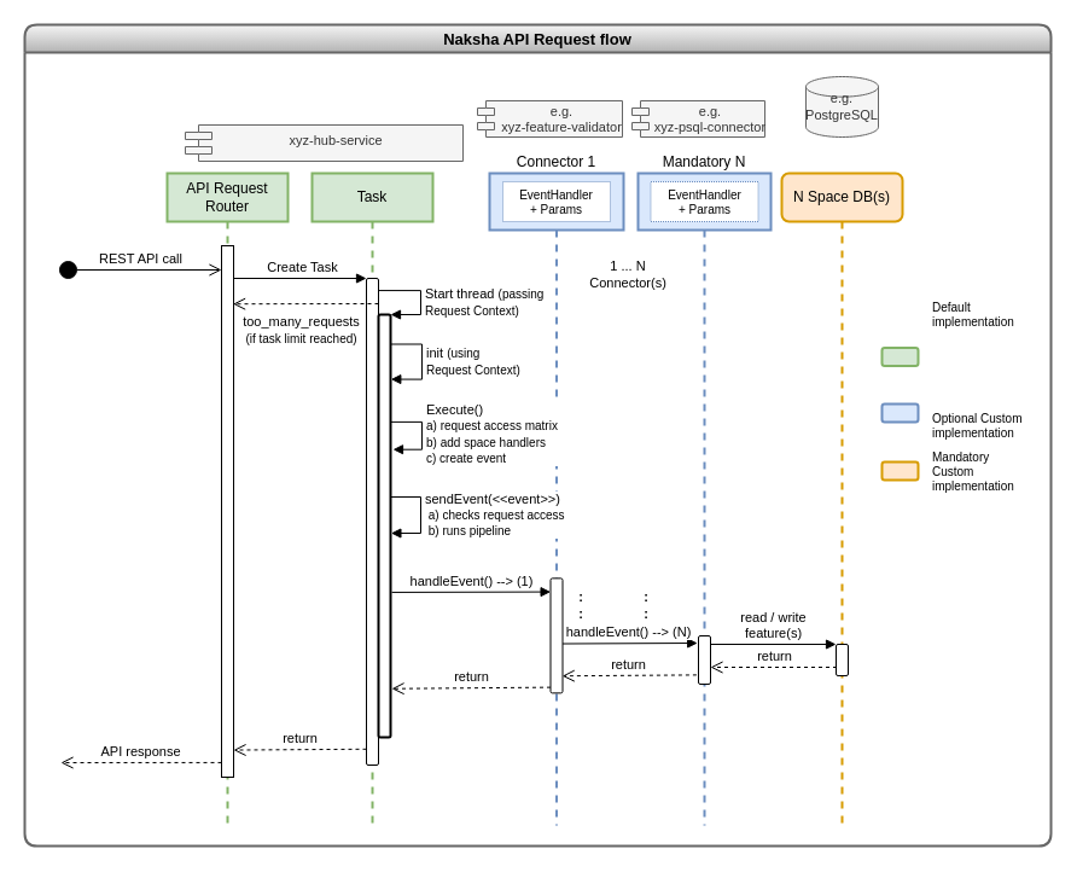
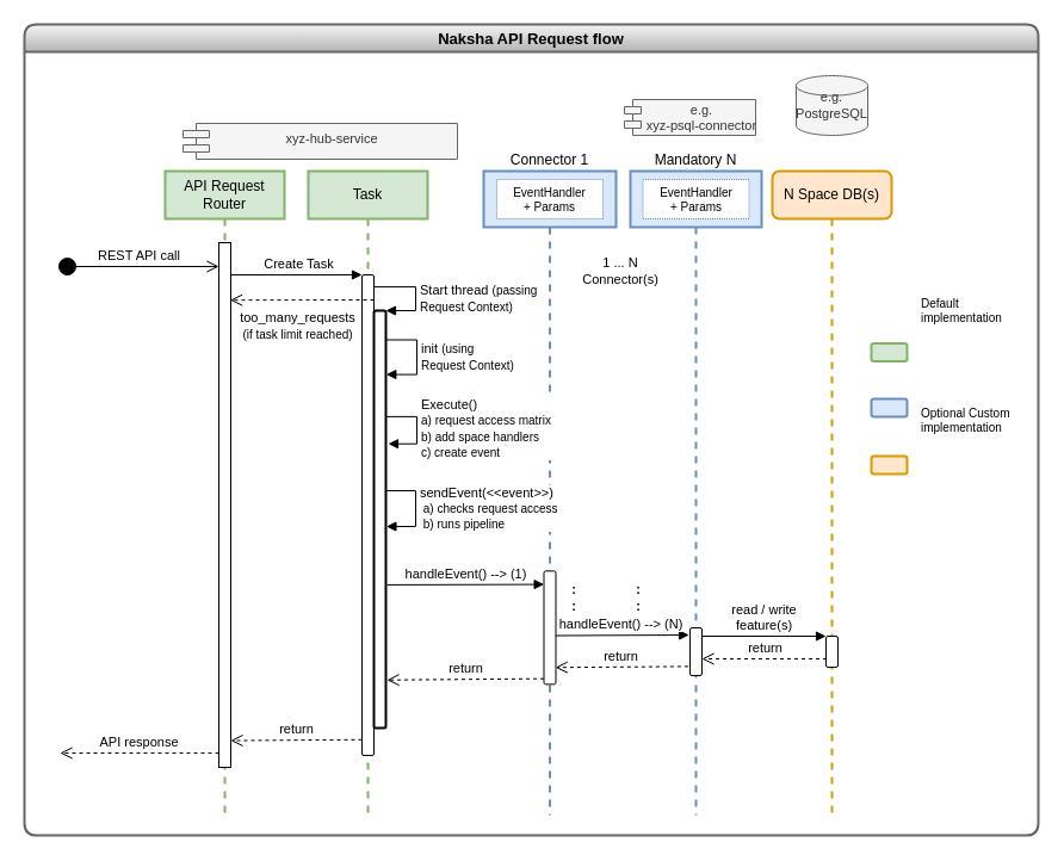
  <mxCell id="0" />
  <mxCell id="1" parent="0" />
  <mxCell id="2" value="API Request Router" style="shape=umlLifeline;perimeter=lifelinePerimeter;whiteSpace=wrap;html=1;container=1;collapsible=0;recursiveResize=0;outlineConnect=0;fillColor=#d5e8d4;strokeColor=#82b366;strokeWidth=2;" parent="1" vertex="1"><mxGeometry x="138" y="143" width="100" height="540" as="geometry" /></mxCell>
  <mxCell id="3" value="" style="html=1;points=[];perimeter=orthogonalPerimeter;" parent="2" vertex="1"><mxGeometry x="45" y="60" width="10" height="440" as="geometry" /></mxCell>
  <mxCell id="4" value="API response" style="html=1;verticalAlign=bottom;endArrow=open;dashed=1;endSize=8;exitX=0;exitY=0.986;rounded=0;fontSize=11;exitDx=0;exitDy=0;exitPerimeter=0;" parent="2" edge="1"><mxGeometry relative="1" as="geometry"><mxPoint x="-88" y="488" as="targetPoint" /><mxPoint x="45" y="487.928" as="sourcePoint" /></mxGeometry></mxCell>
  <mxCell id="5" value="Task" style="shape=umlLifeline;perimeter=lifelinePerimeter;whiteSpace=wrap;html=1;container=1;collapsible=0;recursiveResize=0;outlineConnect=0;fillColor=#d5e8d4;strokeColor=#82b366;strokeWidth=2;" parent="1" vertex="1"><mxGeometry x="258" y="143" width="100" height="540" as="geometry" /></mxCell>
  <mxCell id="6" value="" style="html=1;points=[];perimeter=orthogonalPerimeter;rounded=1;shadow=0;sketch=0;fontSize=11;strokeColor=#000000;strokeWidth=1;" parent="5" vertex="1"><mxGeometry x="45" y="87" width="10" height="403" as="geometry" /></mxCell>
  <mxCell id="7" value="Start thread &lt;font style=&quot;font-size: 10px&quot;&gt;(passing&amp;nbsp;&lt;br&gt;Request Context)&lt;/font&gt;" style="edgeStyle=orthogonalEdgeStyle;html=1;align=left;spacingLeft=2;endArrow=block;rounded=0;entryX=1;entryY=0;fontSize=11;exitX=1;exitY=0.025;exitDx=0;exitDy=0;exitPerimeter=0;" parent="5" source="6" edge="1"><mxGeometry x="0.124" relative="1" as="geometry"><mxPoint x="72" y="97" as="sourcePoint" /><Array as="points"><mxPoint x="90" y="97" /><mxPoint x="90" y="117" /></Array><mxPoint x="65" y="117" as="targetPoint" /><mxPoint as="offset" /></mxGeometry></mxCell>
  <mxCell id="8" value="N Space DB(s)" style="shape=umlLifeline;perimeter=lifelinePerimeter;whiteSpace=wrap;html=1;container=1;collapsible=0;recursiveResize=0;outlineConnect=0;fillColor=#ffe6cc;strokeColor=#d79b00;strokeWidth=2;rounded=1;" parent="1" vertex="1"><mxGeometry x="647" y="143" width="100" height="540" as="geometry" /></mxCell>
  <mxCell id="9" value="REST API call" style="html=1;verticalAlign=bottom;startArrow=circle;startFill=1;endArrow=open;startSize=6;endSize=8;rounded=0;fontSize=11;" parent="1" target="3" edge="1"><mxGeometry width="80" relative="1" as="geometry"><mxPoint x="48" y="223" as="sourcePoint" /><mxPoint x="178" y="223" as="targetPoint" /></mxGeometry></mxCell>
  <mxCell id="10" value="xyz-hub-service" style="shape=module;align=left;spacingLeft=20;align=center;verticalAlign=top;rounded=1;shadow=0;sketch=0;fontSize=11;strokeColor=#666666;strokeWidth=1;jettyWidth=22;jettyHeight=6;fillColor=#f5f5f5;fontColor=#333333;" parent="1" vertex="1"><mxGeometry x="153" y="103" width="230" height="30" as="geometry" /></mxCell>
  <mxCell id="11" value="return" style="html=1;verticalAlign=bottom;endArrow=open;dashed=1;endSize=8;exitX=0;exitY=0.986;rounded=0;fontSize=11;exitDx=0;exitDy=0;exitPerimeter=0;entryX=1;entryY=0.949;entryDx=0;entryDy=0;entryPerimeter=0;" parent="1" target="3" edge="1"><mxGeometry relative="1" as="geometry"><mxPoint x="208" y="621" as="targetPoint" /><mxPoint x="303" y="619.78" as="sourcePoint" /></mxGeometry></mxCell>
  <mxCell id="12" value="Naksha API Request flow" style="swimlane;rounded=1;shadow=0;sketch=0;fontSize=13;strokeWidth=2;collapsible=0;fillColor=#f5f5f5;gradientColor=#b3b3b3;strokeColor=#666666;" parent="1" vertex="1"><mxGeometry x="20" y="20" width="850" height="680" as="geometry" /></mxCell>
  <mxCell id="13" value="" style="rounded=1;whiteSpace=wrap;html=1;shadow=0;sketch=0;fontSize=13;strokeColor=#82b366;strokeWidth=2;fillColor=#d5e8d4;" parent="12" vertex="1"><mxGeometry x="710" y="267.5" width="30" height="15" as="geometry" /></mxCell>
  <mxCell id="14" value="Default implementation" style="text;html=1;strokeColor=none;fillColor=none;align=left;verticalAlign=middle;whiteSpace=wrap;rounded=0;shadow=0;sketch=0;fontSize=10;" parent="12" vertex="1"><mxGeometry x="750" y="225" width="60" height="30" as="geometry" /></mxCell>
  <mxCell id="15" value="" style="rounded=1;whiteSpace=wrap;html=1;shadow=0;sketch=0;fontSize=13;strokeColor=#6c8ebf;strokeWidth=2;fillColor=#dae8fc;" parent="12" vertex="1"><mxGeometry x="710" y="314" width="30" height="15" as="geometry" /></mxCell>
  <mxCell id="16" value="Optional Custom implementation" style="text;html=1;strokeColor=none;fillColor=none;align=left;verticalAlign=middle;whiteSpace=wrap;rounded=0;shadow=0;sketch=0;fontSize=10;" parent="12" vertex="1"><mxGeometry x="750" y="316.5" width="80" height="30" as="geometry" /></mxCell>
  <mxCell id="17" value="" style="rounded=1;whiteSpace=wrap;html=1;shadow=0;sketch=0;fontSize=13;strokeColor=#d79b00;strokeWidth=2;fillColor=#ffe6cc;" parent="12" vertex="1"><mxGeometry x="710" y="362" width="30" height="15" as="geometry" /></mxCell>
- <mxCell id="18" value="Mandatory Custom implementation" style="text;html=1;strokeColor=none;fillColor=none;align=left;verticalAlign=middle;whiteSpace=wrap;rounded=0;shadow=0;sketch=0;fontSize=10;" parent="12" vertex="1"><mxGeometry x="750" y="354.5" width="80" height="30" as="geometry" /></mxCell>
  <mxCell id="19" value="init &lt;font style=&quot;font-size: 10px&quot;&gt;(using &lt;br&gt;Request Context)&lt;/font&gt;" style="edgeStyle=orthogonalEdgeStyle;html=1;align=left;spacingLeft=2;endArrow=block;rounded=0;entryX=1.031;entryY=0.153;fontSize=11;exitX=1.031;exitY=0.447;exitDx=0;exitDy=0;exitPerimeter=0;entryDx=0;entryDy=0;entryPerimeter=0;" parent="12" target="20" edge="1"><mxGeometry relative="1" as="geometry"><mxPoint x="303.31" y="264.498" as="sourcePoint" /><Array as="points"><mxPoint x="329" y="264" /><mxPoint x="329" y="294" /><mxPoint x="303" y="294" /></Array><mxPoint x="303.8" y="302.5" as="targetPoint" /></mxGeometry></mxCell>
  <mxCell id="20" value="" style="html=1;points=[];perimeter=orthogonalPerimeter;rounded=1;shadow=0;sketch=0;fontSize=11;strokeColor=#000000;strokeWidth=2;" parent="12" vertex="1"><mxGeometry x="293" y="240" width="10" height="350" as="geometry" /></mxCell>
  <mxCell id="21" value="Connector 1" style="shape=umlLifeline;perimeter=lifelinePerimeter;whiteSpace=wrap;html=1;container=1;collapsible=0;recursiveResize=0;outlineConnect=0;fillColor=#dae8fc;strokeColor=#6C8EBF;strokeWidth=2;size=47;labelPosition=center;verticalLabelPosition=top;align=center;verticalAlign=bottom;" parent="12" vertex="1"><mxGeometry x="385" y="123" width="111" height="540" as="geometry" /></mxCell>
  <mxCell id="22" value="" style="html=1;points=[];perimeter=orthogonalPerimeter;rounded=1;shadow=0;sketch=0;fontSize=11;strokeColor=#000000;strokeWidth=1;" parent="21" vertex="1"><mxGeometry x="50.5" y="335.37" width="10" height="95" as="geometry" /></mxCell>
  <mxCell id="23" value="EventHandler&lt;br&gt;+ Params" style="rounded=0;whiteSpace=wrap;html=1;shadow=0;sketch=0;fontSize=10;strokeColor=#6C8EBF;strokeWidth=1;dashed=1;dashPattern=1 1;" parent="21" vertex="1"><mxGeometry x="11" y="7" width="89" height="33" as="geometry" /></mxCell>
  <mxCell id="24" value=":&lt;br style=&quot;font-size: 11px;&quot;&gt;:" style="text;html=1;strokeColor=none;fillColor=none;align=center;verticalAlign=middle;whiteSpace=wrap;rounded=0;shadow=0;sketch=0;fontSize=11;fontStyle=1" parent="21" vertex="1"><mxGeometry x="60.5" y="343" width="29.5" height="30" as="geometry" /></mxCell>
- <mxCell id="25" value="e.g.&#10;xyz-feature-validator" style="shape=module;align=center;spacingLeft=20;align=center;verticalAlign=middle;rounded=1;shadow=0;sketch=0;fontSize=11;strokeColor=#666666;strokeWidth=1;jettyWidth=14;jettyHeight=6;fillColor=#f5f5f5;fontColor=#333333;labelPosition=center;verticalLabelPosition=middle;" parent="12" vertex="1"><mxGeometry x="375" y="63" width="120" height="30" as="geometry" /></mxCell>
  <mxCell id="26" value="Mandatory N" style="shape=umlLifeline;perimeter=lifelinePerimeter;whiteSpace=wrap;html=1;container=1;collapsible=0;recursiveResize=0;outlineConnect=0;fillColor=#dae8fc;strokeColor=#6c8ebf;strokeWidth=2;labelPosition=center;verticalLabelPosition=top;align=center;verticalAlign=bottom;size=47;" parent="12" vertex="1"><mxGeometry x="508" y="123" width="110" height="540" as="geometry" /></mxCell>
  <mxCell id="27" value="" style="html=1;points=[];perimeter=orthogonalPerimeter;rounded=1;shadow=0;sketch=0;fontSize=11;strokeColor=#000000;strokeWidth=1;" parent="26" vertex="1"><mxGeometry x="50" y="383" width="10" height="39.99" as="geometry" /></mxCell>
  <mxCell id="28" value="EventHandler&lt;br&gt;+ Params" style="rounded=0;whiteSpace=wrap;html=1;shadow=0;sketch=0;fontSize=10;strokeColor=#6C8EBF;strokeWidth=1;dashed=1;dashPattern=1 1;" parent="26" vertex="1"><mxGeometry x="10.5" y="7" width="89" height="33" as="geometry" /></mxCell>
  <mxCell id="29" value=":&lt;br style=&quot;font-size: 11px;&quot;&gt;:" style="text;html=1;strokeColor=none;fillColor=none;align=center;verticalAlign=middle;whiteSpace=wrap;rounded=0;shadow=0;sketch=0;fontSize=11;fontStyle=1" parent="26" vertex="1"><mxGeometry x="-8" y="343" width="29.5" height="30" as="geometry" /></mxCell>
  <mxCell id="30" value="e.g.&#10;xyz-psql-connector" style="shape=module;align=center;spacingLeft=20;align=center;verticalAlign=middle;rounded=1;shadow=0;sketch=0;fontSize=11;strokeColor=#666666;strokeWidth=1;jettyWidth=14;jettyHeight=6;fillColor=#f5f5f5;fontColor=#333333;labelPosition=center;verticalLabelPosition=middle;" parent="12" vertex="1"><mxGeometry x="503" y="63" width="110" height="30" as="geometry" /></mxCell>
  <mxCell id="31" value="handleEvent() --&amp;gt; (1)" style="html=1;verticalAlign=bottom;endArrow=block;entryX=0.01;entryY=0.118;rounded=0;fontSize=11;entryDx=0;entryDy=0;entryPerimeter=0;exitX=1.1;exitY=0.657;exitDx=0;exitDy=0;exitPerimeter=0;" parent="12" source="20" target="22" edge="1"><mxGeometry relative="1" as="geometry"><mxPoint x="310" y="450" as="sourcePoint" /></mxGeometry></mxCell>
  <mxCell id="32" value="handleEvent() --&amp;gt; (N)" style="html=1;verticalAlign=bottom;endArrow=block;entryX=-0.08;entryY=0.15;rounded=0;fontSize=11;entryDx=0;entryDy=0;entryPerimeter=0;exitX=1;exitY=0.57;exitDx=0;exitDy=0;exitPerimeter=0;" parent="12" source="22" target="27" edge="1"><mxGeometry x="-0.024" relative="1" as="geometry"><mxPoint x="313.5" y="480.022" as="sourcePoint" /><mxPoint x="445.6" y="479.58" as="targetPoint" /><mxPoint as="offset" /></mxGeometry></mxCell>
  <mxCell id="33" value="return" style="html=1;verticalAlign=bottom;endArrow=open;dashed=1;endSize=8;exitX=-0.16;exitY=0.81;rounded=0;fontSize=11;exitDx=0;exitDy=0;exitPerimeter=0;entryX=0.97;entryY=0.851;entryDx=0;entryDy=0;entryPerimeter=0;" parent="12" source="27" target="22" edge="1"><mxGeometry relative="1" as="geometry"><mxPoint x="350" y="567" as="targetPoint" /><mxPoint x="431" y="567.001" as="sourcePoint" /></mxGeometry></mxCell>
  <mxCell id="34" value="return" style="html=1;verticalAlign=bottom;endArrow=open;dashed=1;endSize=8;exitX=0;exitY=0.95;rounded=0;fontSize=11;entryX=1.1;entryY=0.885;entryDx=0;entryDy=0;entryPerimeter=0;" parent="12" source="22" target="20" edge="1"><mxGeometry relative="1" as="geometry"><mxPoint x="320" y="550" as="targetPoint" /></mxGeometry></mxCell>
  <mxCell id="35" value="" style="html=1;points=[];perimeter=orthogonalPerimeter;rounded=1;shadow=0;sketch=0;fontSize=11;strokeColor=#000000;strokeWidth=1;" parent="12" vertex="1"><mxGeometry x="672" y="513" width="10" height="25.99" as="geometry" /></mxCell>
  <mxCell id="36" value="read / write&lt;br&gt;feature(s)" style="html=1;verticalAlign=bottom;endArrow=block;entryX=0;entryY=0;rounded=0;fontSize=11;" parent="12" source="27" target="35" edge="1"><mxGeometry relative="1" as="geometry"><mxPoint x="570" y="513" as="sourcePoint" /></mxGeometry></mxCell>
  <mxCell id="37" value="return" style="html=1;verticalAlign=bottom;endArrow=open;dashed=1;endSize=8;exitX=0.05;exitY=0.731;rounded=0;fontSize=11;exitDx=0;exitDy=0;exitPerimeter=0;" parent="12" source="35" target="27" edge="1"><mxGeometry relative="1" as="geometry"><mxPoint x="570" y="532" as="targetPoint" /><mxPoint x="566.4" y="548.392" as="sourcePoint" /></mxGeometry></mxCell>
  <mxCell id="38" value="1 ... N&lt;br&gt;Connector(s)" style="text;html=1;strokeColor=none;fillColor=none;align=center;verticalAlign=middle;whiteSpace=wrap;rounded=0;shadow=0;dashed=1;dashPattern=1 1;sketch=0;fontSize=11;fontStyle=0" parent="12" vertex="1"><mxGeometry x="470" y="197" width="60" height="20" as="geometry" /></mxCell>
  <mxCell id="39" value="e.g. PostgreSQL" style="strokeWidth=1;html=1;shape=mxgraph.flowchart.database;whiteSpace=wrap;rounded=1;shadow=0;sketch=0;fontSize=11;fillColor=#f5f5f5;fontColor=#333333;strokeColor=#666666;" parent="12" vertex="1"><mxGeometry x="647" y="43" width="60" height="50" as="geometry" /></mxCell>
  <mxCell id="40" value="Execute()&lt;br&gt;&lt;font style=&quot;font-size: 10px&quot;&gt;a) request access matrix&lt;br&gt;b) add space handlers&lt;br&gt;c) create event&lt;/font&gt;" style="edgeStyle=orthogonalEdgeStyle;html=1;align=left;spacingLeft=2;endArrow=block;rounded=0;fontSize=11;exitX=1;exitY=0.043;exitDx=0;exitDy=0;exitPerimeter=0;entryX=1.2;entryY=0.119;entryDx=0;entryDy=0;entryPerimeter=0;" parent="12" edge="1"><mxGeometry relative="1" as="geometry"><mxPoint x="303" y="328.9" as="sourcePoint" /><Array as="points"><mxPoint x="329" y="329" /><mxPoint x="329" y="352" /></Array><mxPoint x="305" y="351.7" as="targetPoint" /></mxGeometry></mxCell>
  <mxCell id="41" value="sendEvent(&amp;lt;&amp;lt;event&amp;gt;&amp;gt;)&lt;br&gt;&lt;font style=&quot;font-size: 10px&quot;&gt;&amp;nbsp;a) checks request access&lt;br&gt;&amp;nbsp;b) runs pipeline&lt;/font&gt;" style="edgeStyle=orthogonalEdgeStyle;html=1;align=left;spacingLeft=2;endArrow=block;rounded=0;entryX=1;entryY=0;fontSize=11;" parent="1" edge="1"><mxGeometry relative="1" as="geometry"><mxPoint x="323" y="411" as="sourcePoint" /><Array as="points"><mxPoint x="348" y="411" /><mxPoint x="348" y="441" /></Array><mxPoint x="323.4" y="441" as="targetPoint" /></mxGeometry></mxCell>
  <mxCell id="42" value="Create Task" style="html=1;verticalAlign=bottom;endArrow=block;entryX=0;entryY=0;rounded=0;fontSize=11;labelBackgroundColor=none;" parent="1" target="6" edge="1"><mxGeometry x="0.036" relative="1" as="geometry"><mxPoint x="193" y="230" as="sourcePoint" /><mxPoint as="offset" /></mxGeometry></mxCell>
  <mxCell id="43" value="too_many_requests&lt;br style=&quot;font-size: 11px&quot;&gt;&lt;font style=&quot;font-size: 10px&quot;&gt;(if task limit reached)&lt;/font&gt;" style="html=1;verticalAlign=middle;endArrow=open;dashed=1;endSize=8;rounded=0;fontSize=11;labelBackgroundColor=none;exitX=0;exitY=0.835;exitDx=0;exitDy=0;exitPerimeter=0;entryX=0.957;entryY=0.205;entryDx=0;entryDy=0;entryPerimeter=0;" parent="1" edge="1"><mxGeometry x="0.055" y="22" relative="1" as="geometry"><mxPoint x="192.57" y="251.2" as="targetPoint" /><mxPoint x="313" y="250.988" as="sourcePoint" /><mxPoint as="offset" /></mxGeometry></mxCell>
